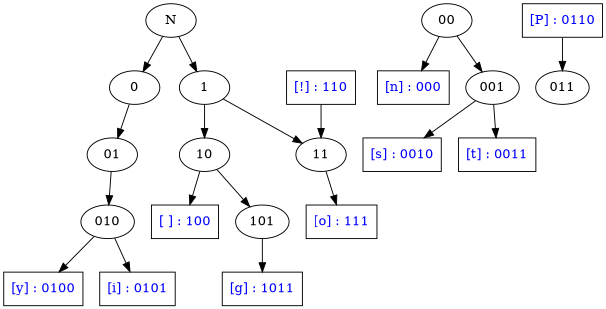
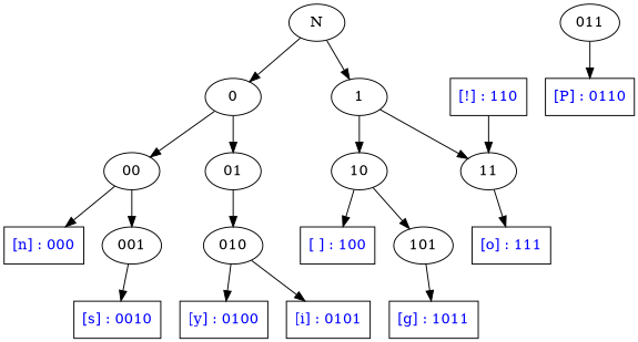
  digraph {
    n1 [label=0]
    n2 [label=00]
    n3 [label=01]
    N
    n5 [label=1]
    n6 [label=10]
    n7 [label=11]
    n8 [fontcolor=blue label="[n] : 000" shape=box]
    n9 [label=001]
    n10 [label=010]
    n11 [fontcolor=blue label="[ ] : 100" shape=box]
    n12 [label=101]
    n13 [fontcolor=blue label="[o] : 111" shape=box]
    n14 [fontcolor=blue label="[g] : 1011" shape=box]
    n15 [fontcolor=blue label="[!] : 110" shape=box]
    n16 [fontcolor=blue label="[s] : 0010" shape=box]
-   n17 [fontcolor=blue label="[t] : 0011" shape=box]
    n18 [fontcolor=blue label="[y] : 0100" shape=box]
    n19 [fontcolor=blue label="[i] : 0101" shape=box]
    n20 [label=011]
    n21 [fontcolor=blue label="[P] : 0110" shape=box]
+   n1 -> n2
    n1 -> n3
    n2 -> n8
    n2 -> n9
    n3 -> n10
    N -> n1
    N -> n5
    n5 -> n6
    n5 -> n7
    n6 -> n11
    n6 -> n12
    n7 -> n13
    n9 -> n16
-   n9 -> n17
    n10 -> n18
    n10 -> n19
    n12 -> n14
    n15 -> n7
-   n21 -> n20
+   n20 -> n21
  }
